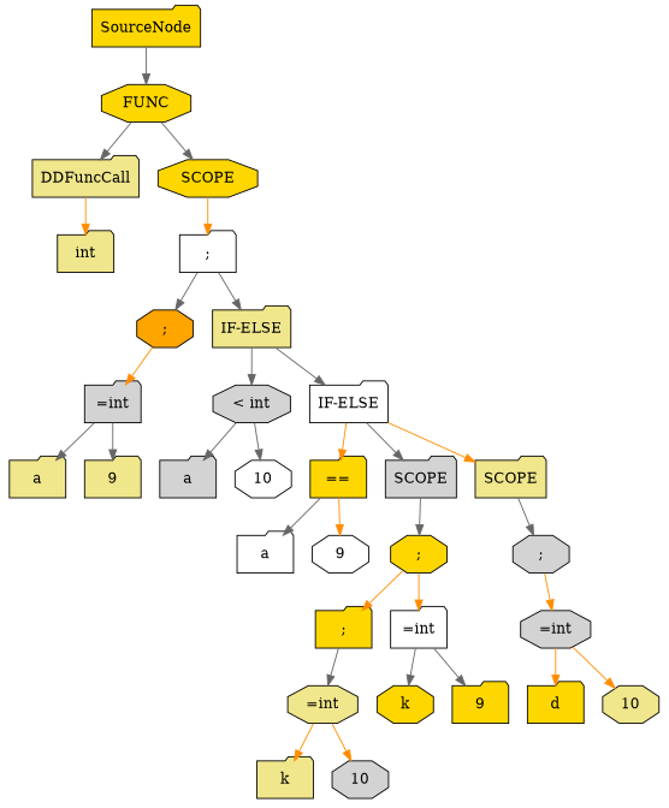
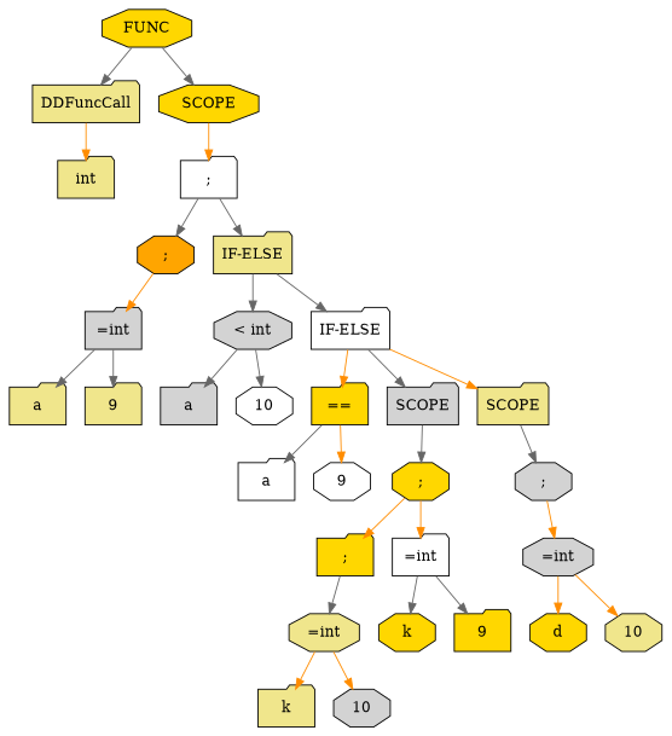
  digraph {
    node [fillcolor=khaki shape=folder style=filled]
    edge [color=gray40]
    n1 [label=int]
    n2 [label=a]
    n3 [label=9]
    n4 [fillcolor=lightgrey label="=int"]
    n5 [fillcolor=lightgrey label=a]
    n6 [fillcolor=white label=10 shape=octagon]
    n7 [fillcolor=white label=a]
    n8 [fillcolor=white label=9 shape=octagon]
    n9 [label=k]
    n10 [fillcolor=lightgrey label=10 shape=octagon]
    n11 [label="=int" shape=octagon]
    n12 [fillcolor=gold label=k shape=octagon]
    n13 [fillcolor=gold label=9]
    n14 [fillcolor=gold label=";"]
    n15 [fillcolor=white label="=int"]
    n16 [fillcolor=gold label=";" shape=octagon]
-   n17 [fillcolor=gold label=d]
+   n17 [fillcolor=gold label=d shape=octagon]
    n18 [label=10 shape=octagon]
    n19 [fillcolor=lightgrey label="=int" shape=octagon]
    n20 [fillcolor=lightgrey label=";" shape=octagon]
    n21 [fillcolor=gold label="=="]
    n22 [fillcolor=lightgrey label=SCOPE]
    n23 [label=SCOPE]
    n24 [fillcolor=lightgrey label="< int" shape=octagon]
    n25 [fillcolor=white label="IF-ELSE"]
    n26 [fillcolor=orange label=";" shape=octagon]
    n27 [label="IF-ELSE"]
    n28 [fillcolor=white label=";"]
    n29 [label=DDFuncCall]
    n30 [fillcolor=gold label=SCOPE shape=octagon]
-   n31 [fillcolor=gold label=SourceNode]
    n32 [fillcolor=gold label=FUNC shape=octagon]
    subgraph sub_1 {
      rank=same
      n1
    }
    subgraph sub_2 {
      rank=same
      n2
      n3
    }
    subgraph sub_3 {
      rank=same
      n4
    }
    subgraph sub_4 {
      rank=same
      n5
      n6
    }
    subgraph sub_5 {
      rank=same
      n7
      n8
    }
    subgraph sub_6 {
      rank=same
      n9
      n10
    }
    subgraph sub_7 {
      rank=same
      n11
    }
    subgraph sub_8 {
      rank=same
      n12
      n13
    }
    subgraph sub_9 {
      rank=same
      n14
      n15
    }
    subgraph sub_10 {
      rank=same
      n16
    }
    subgraph sub_11 {
      rank=same
      n17
      n18
    }
    subgraph sub_12 {
      rank=same
      n19
    }
    subgraph sub_13 {
      rank=same
      n20
    }
    subgraph sub_14 {
      rank=same
      n21
      n22
      n23
    }
    subgraph sub_15 {
      rank=same
      n24
      n25
    }
    subgraph sub_16 {
      rank=same
      n26
      n27
    }
    subgraph sub_17 {
      rank=same
      n28
    }
    subgraph sub_18 {
      rank=same
      n29
      n30
    }
    n2 -> n3 [style=invis color=""]
    n4 -> n2
    n4 -> n3
    n5 -> n6 [style=invis color=""]
    n7 -> n8 [style=invis color=""]
    n9 -> n10 [style=invis color=""]
    n11 -> n9 [color=darkorange]
    n11 -> n10 [color=darkorange]
    n12 -> n13 [style=invis color=""]
    n14 -> n11
    n14 -> n15 [style=invis color=""]
    n15 -> n12
    n15 -> n13
    n16 -> n14 [color=darkorange]
    n16 -> n15 [color=darkorange]
    n17 -> n18 [style=invis color=""]
    n19 -> n17 [color=darkorange]
    n19 -> n18 [color=darkorange]
    n20 -> n19 [color=darkorange]
    n21 -> n7
    n21 -> n8 [color=darkorange]
    n21 -> n22 [style=invis color=""]
    n22 -> n16
    n22 -> n23 [style=invis color=""]
    n23 -> n20
    n24 -> n5
    n24 -> n6
    n24 -> n25 [style=invis color=""]
    n25 -> n21 [color=darkorange]
    n25 -> n22
    n25 -> n23 [color=darkorange]
    n26 -> n4 [color=darkorange]
    n26 -> n27 [style=invis color=""]
    n27 -> n24
    n27 -> n25
    n28 -> n26
    n28 -> n27
    n29 -> n1 [color=darkorange]
    n29 -> n30 [style=invis color=""]
    n30 -> n28 [color=darkorange]
-   n31 -> n32
    n32 -> n29
    n32 -> n30
  }
